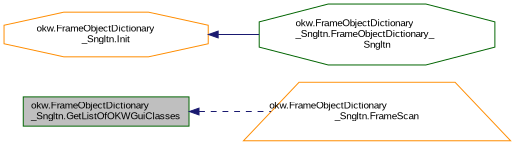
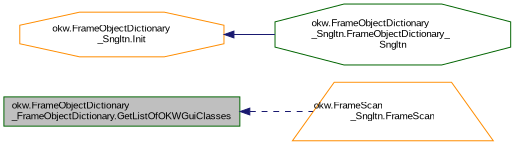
  digraph {
    fontname="Liberation Sans"
    rankdir=LR
    node [color=darkgreen fillcolor=white fontname="Liberation Sans" fontsize=10 shape=octagon style=filled]
    edge [color=midnightblue dir=back fontname="Liberation Sans" fontsize=10 labelfontname=Helvetica labelfontsize=10]
-   n1 [fillcolor=grey75 fontcolor=black height=0.2 label="okw.FrameObjectDictionary\l_Sngltn.GetListOfOKWGuiClasses" shape=box width=0.4]
-   n2 [color=darkorange height=0.2 label="okw.FrameObjectDictionary\l_Sngltn.FrameScan" shape=trapezium width=0.4]
+   n1 [fillcolor=grey75 fontcolor=black height=0.2 label="okw.FrameObjectDictionary\l_FrameObjectDictionary.GetListOfOKWGuiClasses" shape=box width=0.4]
+   n2 [color=darkorange height=0.2 label="okw.FrameScan\l_Sngltn.FrameScan" shape=trapezium width=0.4]
    n3 [color=darkorange height=0.2 label="okw.FrameObjectDictionary\l_Sngltn.Init" width=0.4]
    n4 [height=0.2 label="okw.FrameObjectDictionary\l_Sngltn.FrameObjectDictionary_\lSngltn" width=0.4]
    n1 -> n2 [style=dashed]
    n3 -> n4 [style=solid]
  }
